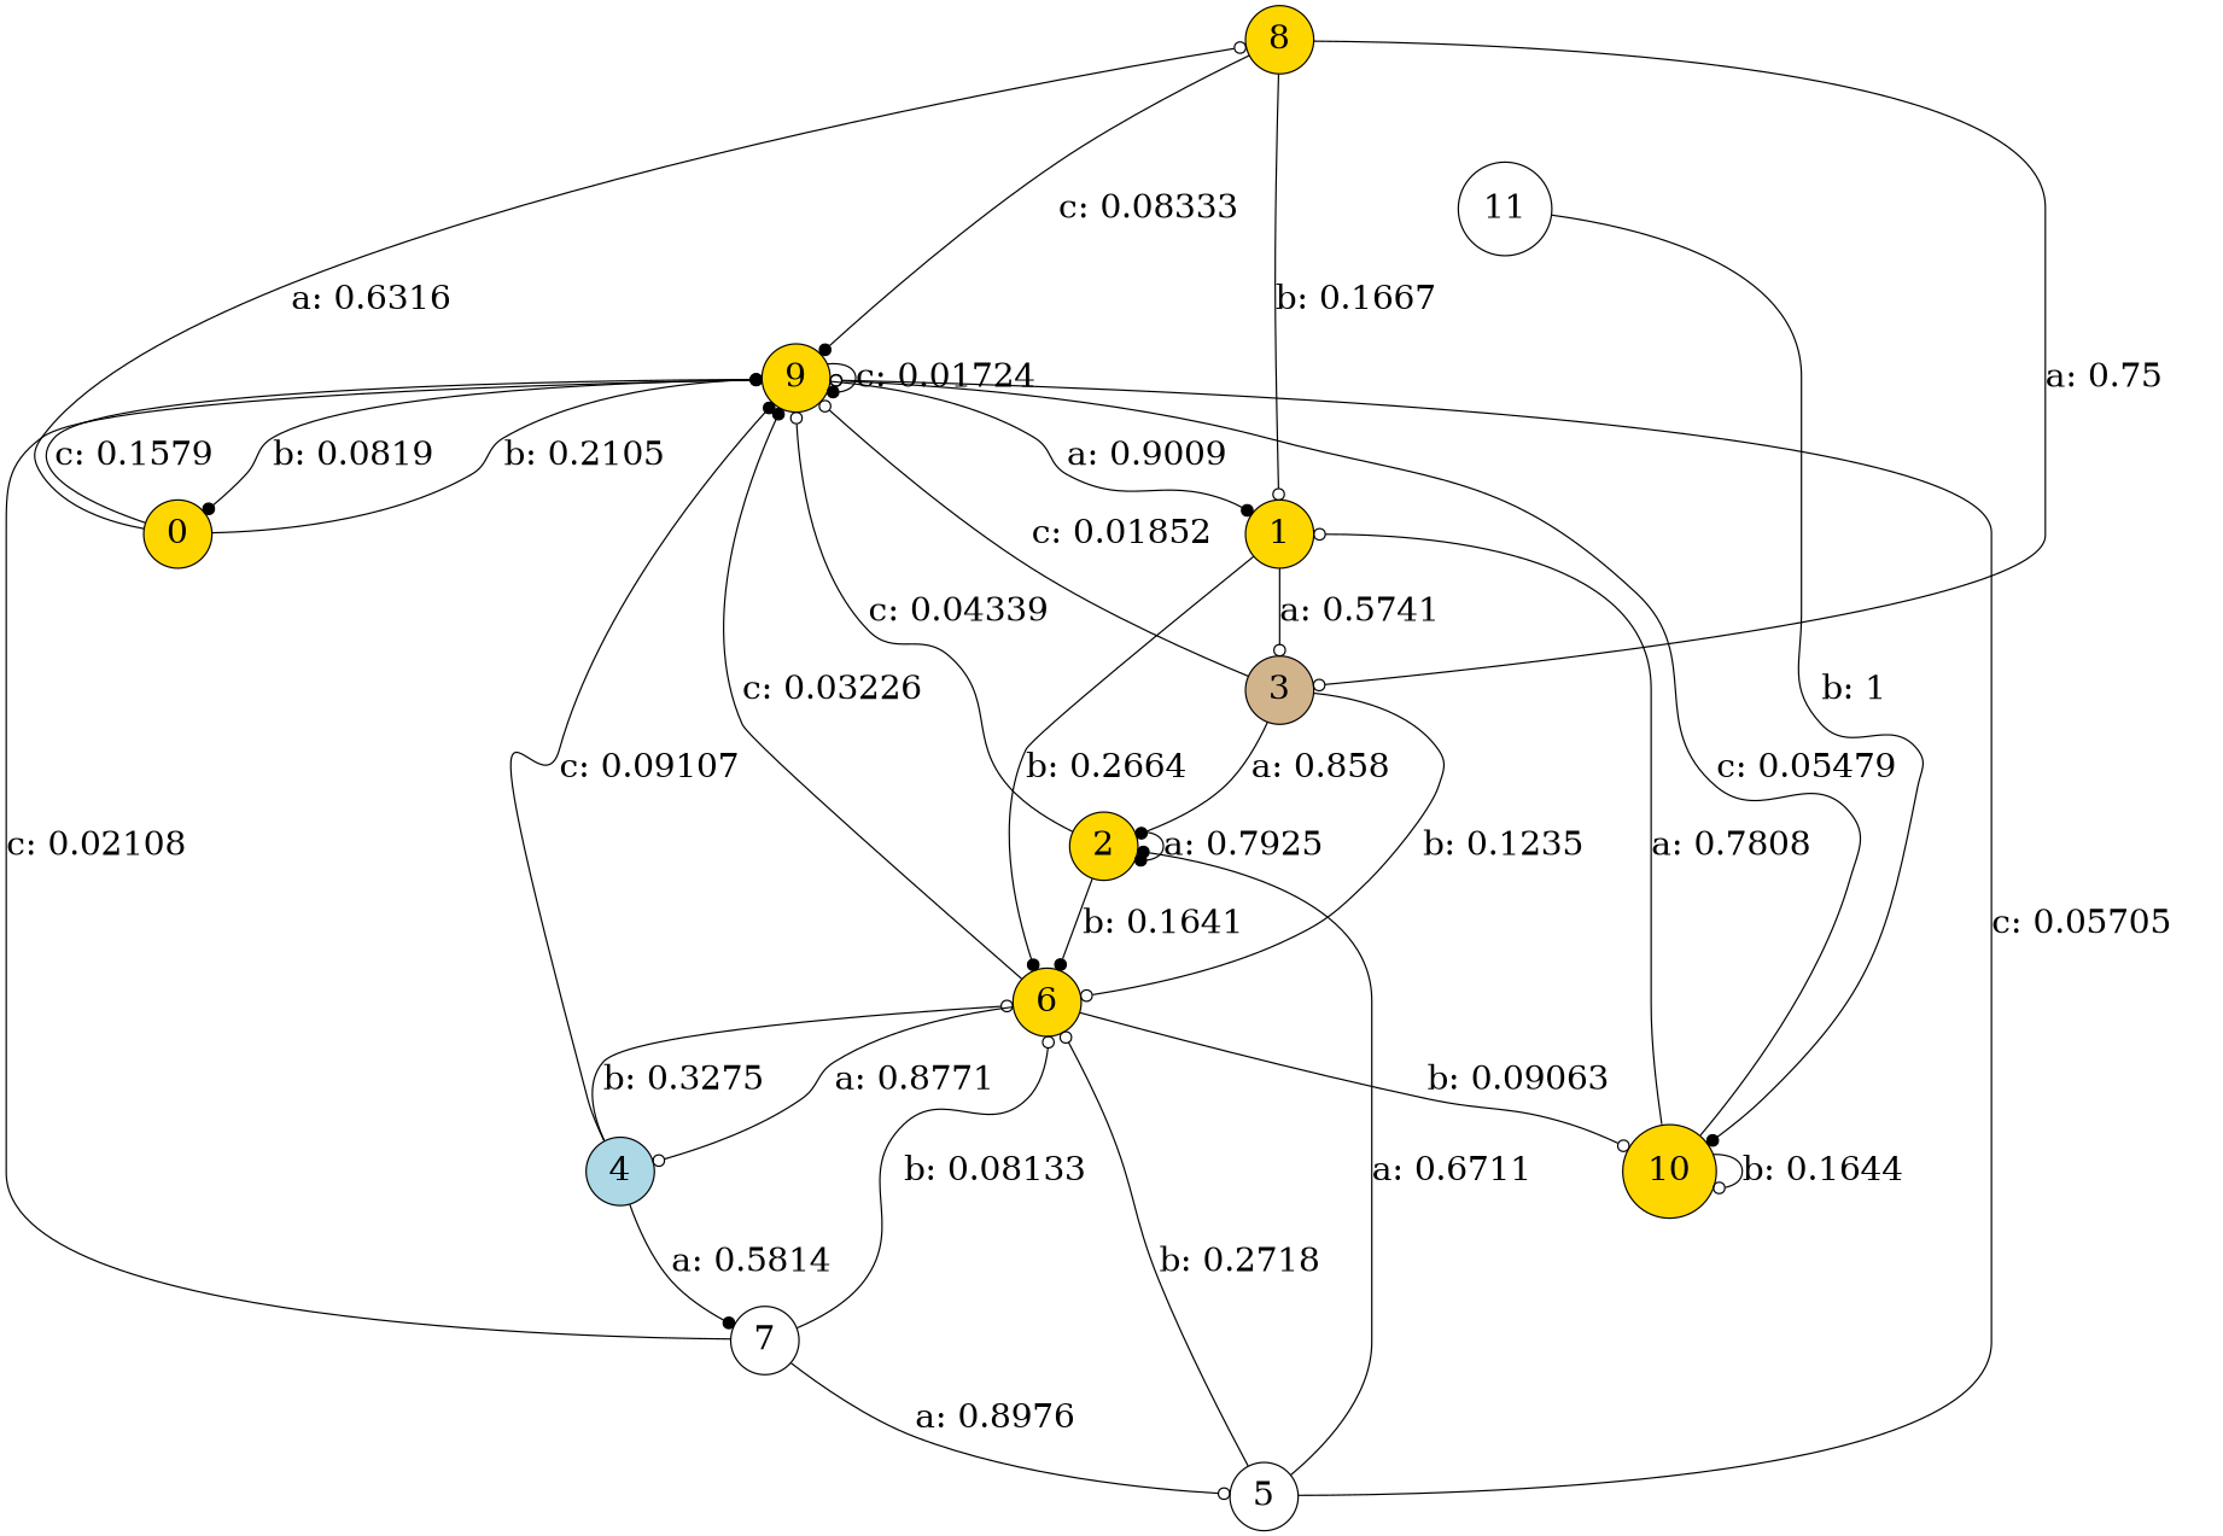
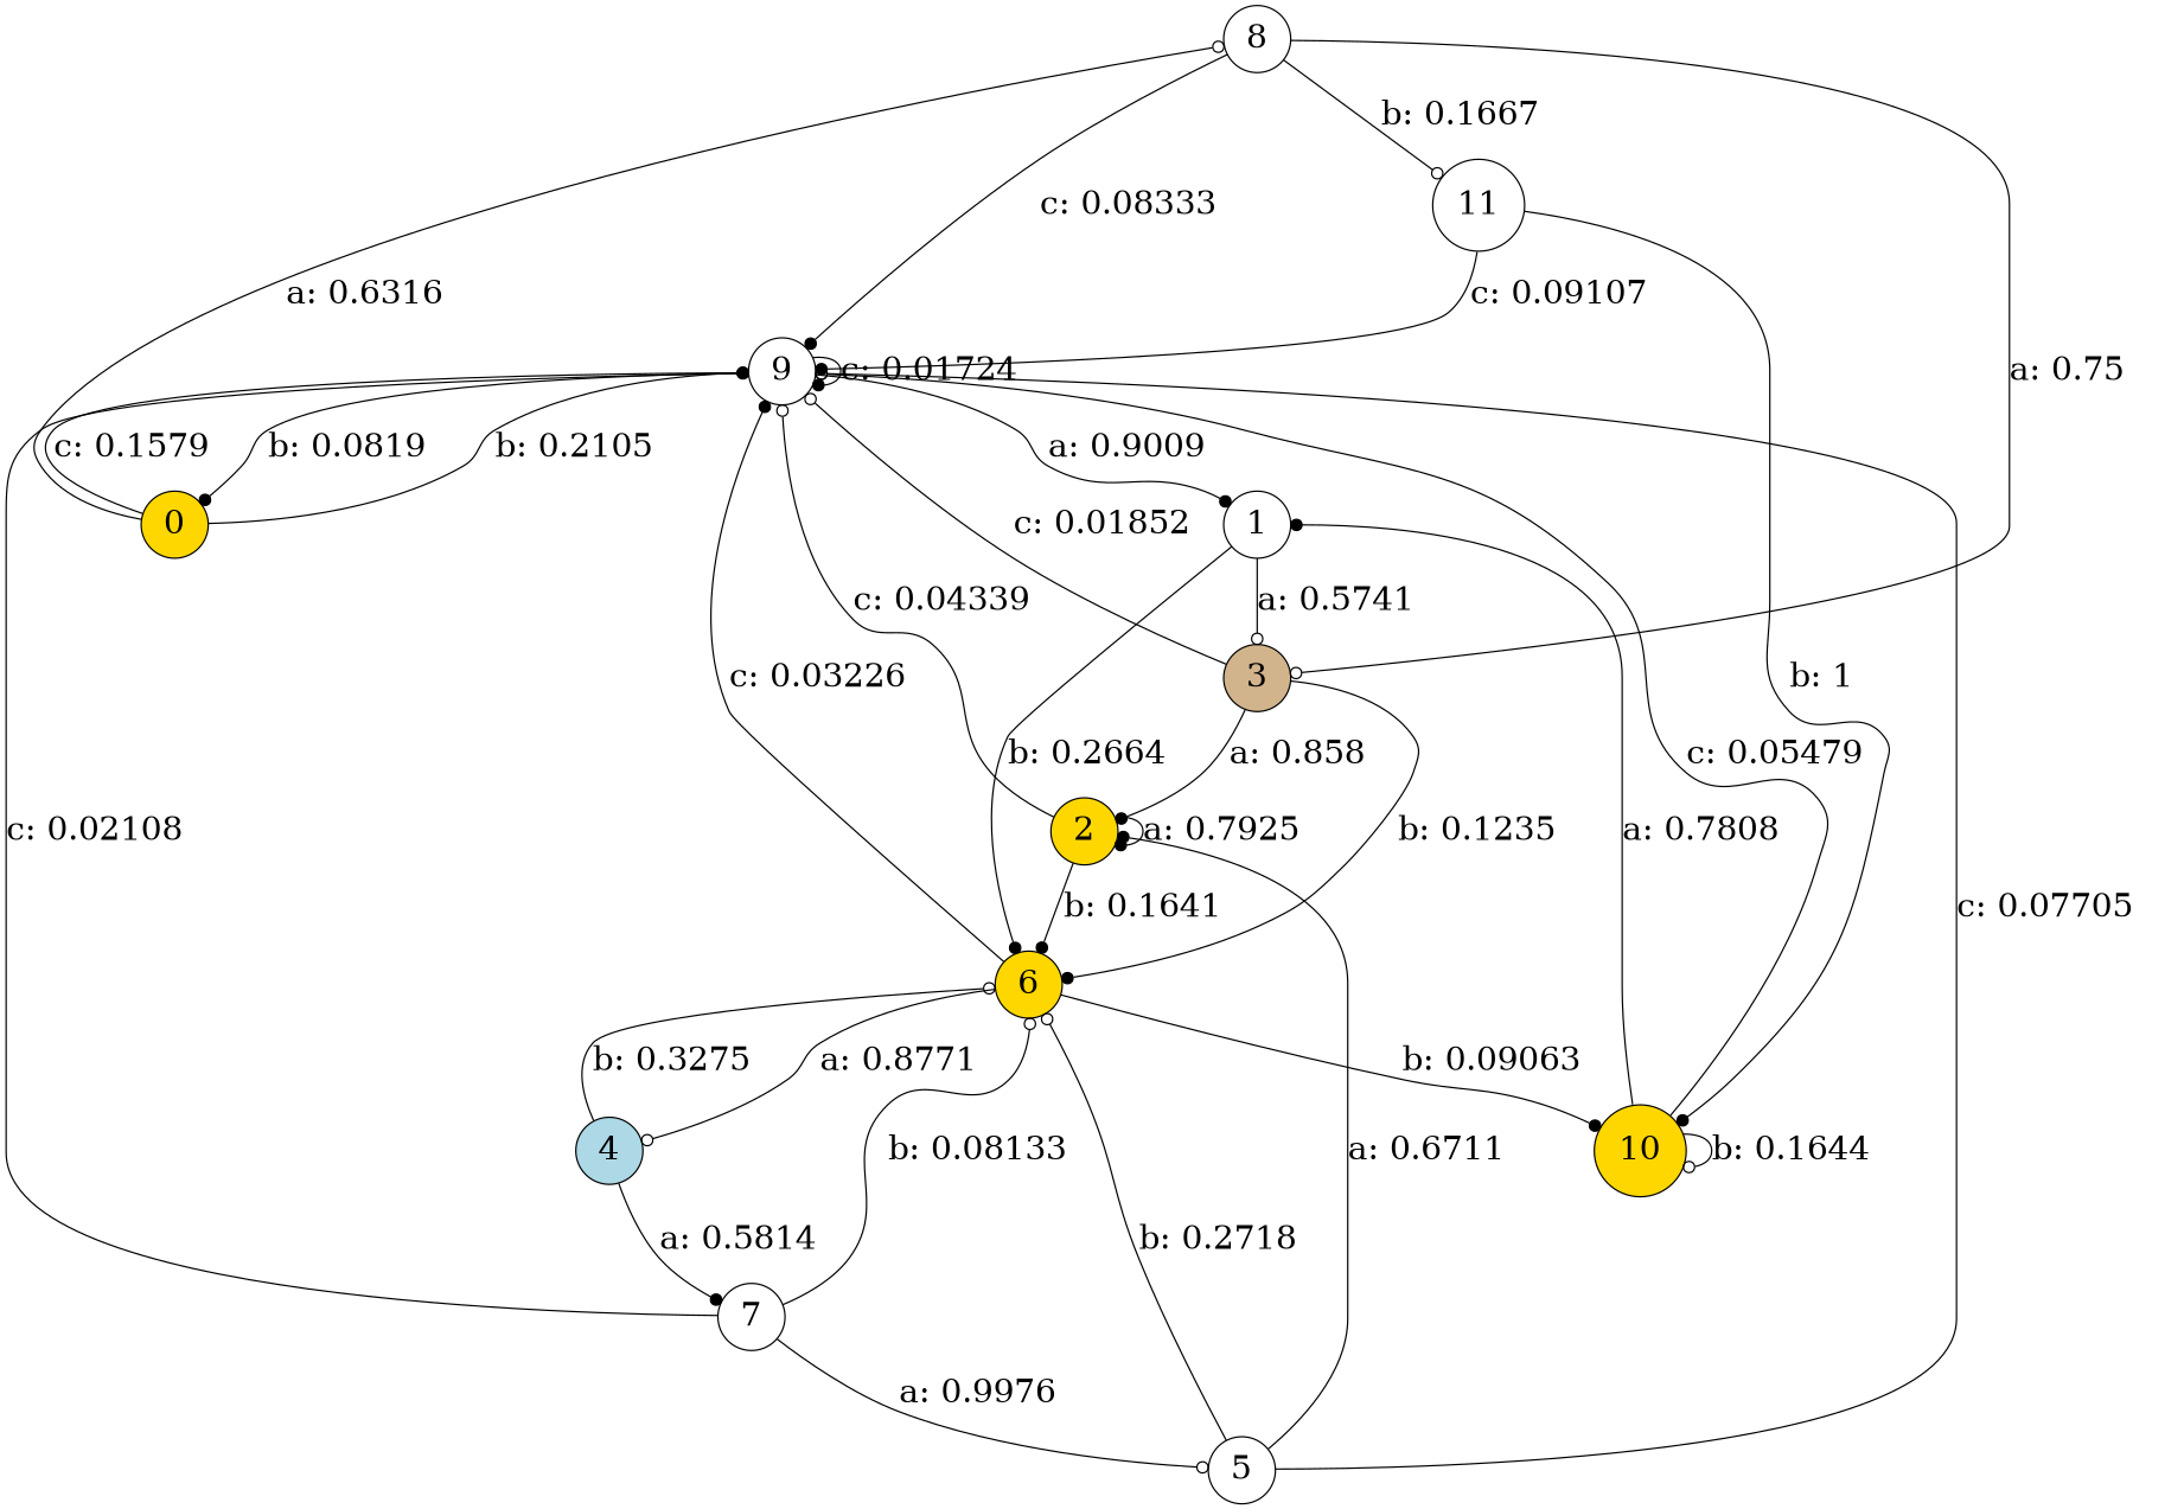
  digraph {
    node [fillcolor=white fontsize=24 shape=circle style=filled]
    edge [arrowhead=odot fontsize=24]
-   8 [fillcolor=gold]
+   8
    0 [fillcolor=gold]
-   9 [fillcolor=gold]
+   9
    3 [fillcolor=tan]
    11
-   1 [fillcolor=gold]
+   1
    6 [fillcolor=gold]
    2 [fillcolor=gold]
    10 [fillcolor=gold]
    4 [fillcolor=lightblue]
    7
    5
    8 -> 9 [arrowhead=dot label="c: 0.08333  "]
    8 -> 3 [label="a: 0.75     "]
-   8 -> 1 [label="b: 0.1667   "]
+   8 -> 11 [label="b: 0.1667   "]
    0 -> 8 [label="a: 0.6316   "]
    0 -> 9 [label="b: 0.2105   "]
    0 -> 9 [arrowhead=dot label="c: 0.1579   "]
    9 -> 0 [arrowhead=dot label="b: 0.0819   "]
    9 -> 9 [arrowhead=dot label="c: 0.01724  "]
    9 -> 1 [arrowhead=dot label="a: 0.9009   "]
    3 -> 9 [label="c: 0.01852  "]
-   3 -> 6 [label="b: 0.1235   "]
+   3 -> 6 [arrowhead=dot label="b: 0.1235   "]
    3 -> 2 [arrowhead=dot label="a: 0.858    "]
    11 -> 10 [arrowhead=dot label="b: 1        "]
    1 -> 3 [label="a: 0.5741   "]
    1 -> 6 [arrowhead=dot label="b: 0.2664   "]
    6 -> 9 [arrowhead=dot label="c: 0.03226  "]
-   6 -> 10 [label="b: 0.09063  "]
+   6 -> 10 [arrowhead=dot label="b: 0.09063  "]
    6 -> 4 [label="a: 0.8771   "]
    2 -> 9 [label="c: 0.04339  "]
    2 -> 6 [arrowhead=dot label="b: 0.1641   "]
    2 -> 2 [arrowhead=dot label="a: 0.7925   "]
    10 -> 9 [label="c: 0.05479  "]
-   10 -> 1 [label="a: 0.7808   "]
+   10 -> 1 [arrowhead=dot label="a: 0.7808   "]
    10 -> 10 [label="b: 0.1644   "]
-   4 -> 9 [arrowhead=dot label="c: 0.09107  "]
+   11 -> 9 [arrowhead=dot label="c: 0.09107  "]
    4 -> 6 [label="b: 0.3275   "]
    4 -> 7 [arrowhead=dot label="a: 0.5814   "]
    7 -> 9 [label="c: 0.02108  "]
    7 -> 6 [label="b: 0.08133  "]
-   7 -> 5 [label="a: 0.8976   "]
-   5 -> 9 [label="c: 0.05705  "]
+   7 -> 5 [label="a: 0.9976   "]
+   5 -> 9 [label="c: 0.07705  "]
    5 -> 6 [label="b: 0.2718   "]
    5 -> 2 [arrowhead=dot label="a: 0.6711   "]
  }
